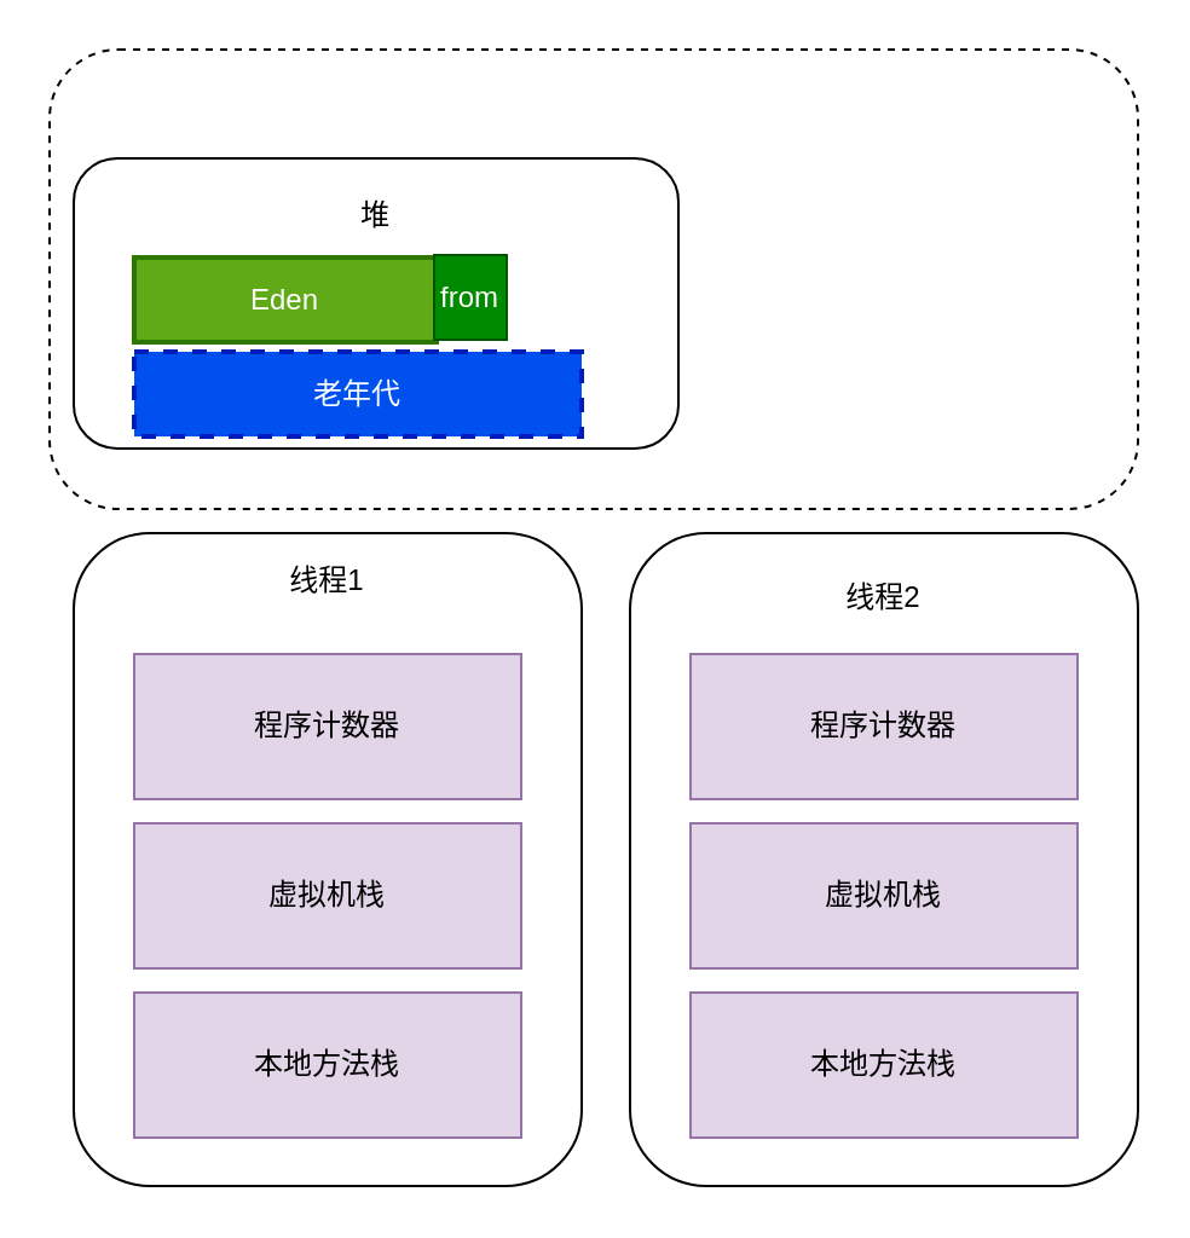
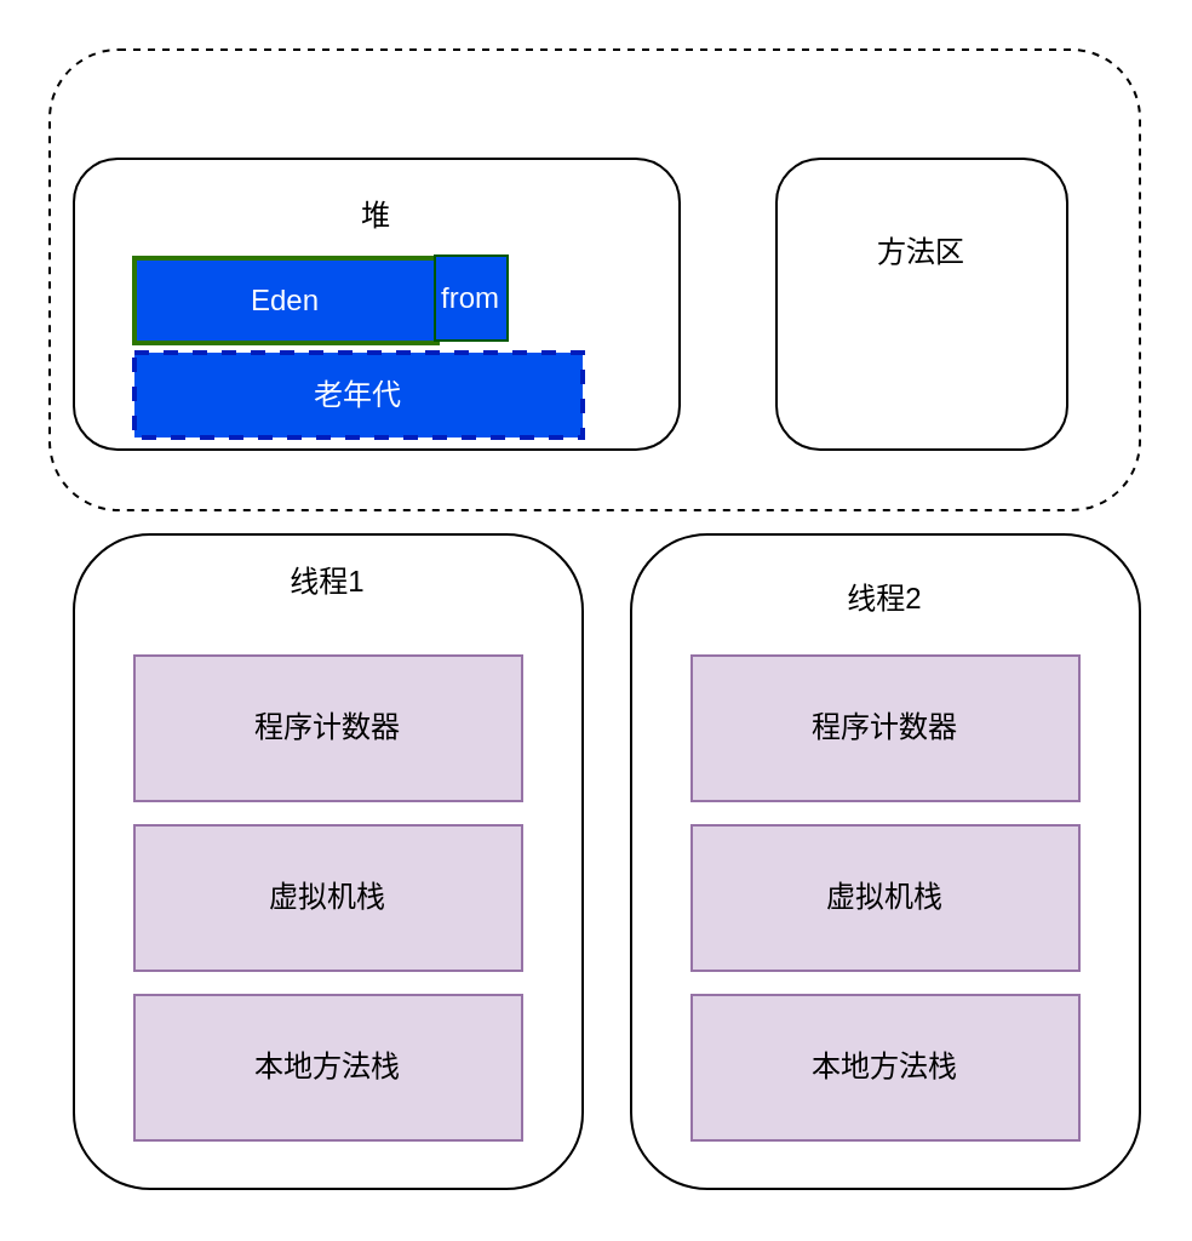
  <mxCell id="0" />
  <mxCell id="1" parent="0" />
  <mxCell id="2" value="" style="rounded=1;whiteSpace=wrap;html=1;fillColor=none;dashed=1;" vertex="1" parent="1"><mxGeometry x="20" y="20" width="450" height="190" as="geometry" /></mxCell>
  <mxCell id="3" value="线程1&lt;br&gt;&lt;br&gt;&lt;br&gt;&lt;br&gt;&lt;br&gt;&lt;br&gt;&lt;br&gt;&lt;br&gt;&lt;br&gt;&lt;br&gt;&lt;br&gt;&lt;br&gt;&lt;br&gt;&lt;br&gt;&lt;br&gt;&lt;br&gt;&lt;br&gt;" style="rounded=1;whiteSpace=wrap;html=1;" vertex="1" parent="1"><mxGeometry x="30" y="220" width="210" height="270" as="geometry" /></mxCell>
  <mxCell id="4" value="堆&lt;br&gt;&lt;br&gt;&lt;br&gt;&lt;br&gt;&lt;br&gt;&lt;br&gt;" style="rounded=1;whiteSpace=wrap;html=1;" vertex="1" parent="1"><mxGeometry x="30" y="65" width="250" height="120" as="geometry" /></mxCell>
+ <mxCell id="5" value="方法区&lt;br&gt;&lt;br&gt;&lt;br&gt;&lt;br&gt;" style="rounded=1;whiteSpace=wrap;html=1;" vertex="1" parent="1"><mxGeometry x="320" y="65" width="120" height="120" as="geometry" /></mxCell>
  <mxCell id="6" value="程序计数器" style="rounded=0;whiteSpace=wrap;html=1;fillColor=#e1d5e7;strokeColor=#9673a6;" vertex="1" parent="1"><mxGeometry x="55" y="270" width="160" height="60" as="geometry" /></mxCell>
  <mxCell id="7" value="虚拟机栈" style="rounded=0;whiteSpace=wrap;html=1;fillColor=#e1d5e7;strokeColor=#9673a6;" vertex="1" parent="1"><mxGeometry x="55" y="340" width="160" height="60" as="geometry" /></mxCell>
  <mxCell id="8" value="本地方法栈" style="rounded=0;whiteSpace=wrap;html=1;fillColor=#e1d5e7;strokeColor=#9673a6;" vertex="1" parent="1"><mxGeometry x="55" y="410" width="160" height="60" as="geometry" /></mxCell>
- <mxCell id="9" value="Eden" style="rounded=0;whiteSpace=wrap;html=1;strokeWidth=2;fillColor=#60a917;fontColor=#ffffff;strokeColor=#2D7600;" vertex="1" parent="1"><mxGeometry x="55" y="106" width="125" height="35" as="geometry" /></mxCell>
- <mxCell id="10" value="from" style="rounded=0;whiteSpace=wrap;html=1;strokeColor=#005700;fillColor=#008a00;fontColor=#ffffff;" vertex="1" parent="1"><mxGeometry x="179" y="105" width="30" height="35" as="geometry" /></mxCell>
+ <mxCell id="9" value="Eden" style="rounded=0;whiteSpace=wrap;html=1;strokeWidth=2;fillColor=#0050ef;fontColor=#ffffff;strokeColor=#2D7600;" vertex="1" parent="1"><mxGeometry x="55" y="106" width="125" height="35" as="geometry" /></mxCell>
+ <mxCell id="10" value="from" style="rounded=0;whiteSpace=wrap;html=1;strokeColor=#005700;fillColor=#0050ef;fontColor=#ffffff;" vertex="1" parent="1"><mxGeometry x="179" y="105" width="30" height="35" as="geometry" /></mxCell>
  <mxCell id="11" value="老年代" style="rounded=0;whiteSpace=wrap;html=1;strokeWidth=2;fillColor=#0050ef;fontColor=#ffffff;strokeColor=#001DBC;dashed=1;" vertex="1" parent="1"><mxGeometry x="55" y="145" width="185" height="35" as="geometry" /></mxCell>
  <mxCell id="12" value="线程2&lt;br&gt;&lt;br&gt;&lt;br&gt;&lt;br&gt;&lt;br&gt;&lt;br&gt;&lt;br&gt;&lt;br&gt;&lt;br&gt;&lt;br&gt;&lt;br&gt;&lt;br&gt;&lt;br&gt;&lt;br&gt;&lt;br&gt;&lt;br&gt;" style="rounded=1;whiteSpace=wrap;html=1;" vertex="1" parent="1"><mxGeometry x="260" y="220" width="210" height="270" as="geometry" /></mxCell>
  <mxCell id="13" value="程序计数器" style="rounded=0;whiteSpace=wrap;html=1;fillColor=#e1d5e7;strokeColor=#9673a6;" vertex="1" parent="1"><mxGeometry x="285" y="270" width="160" height="60" as="geometry" /></mxCell>
  <mxCell id="14" value="虚拟机栈" style="rounded=0;whiteSpace=wrap;html=1;fillColor=#e1d5e7;strokeColor=#9673a6;" vertex="1" parent="1"><mxGeometry x="285" y="340" width="160" height="60" as="geometry" /></mxCell>
  <mxCell id="15" value="本地方法栈" style="rounded=0;whiteSpace=wrap;html=1;fillColor=#e1d5e7;strokeColor=#9673a6;" vertex="1" parent="1"><mxGeometry x="285" y="410" width="160" height="60" as="geometry" /></mxCell>
